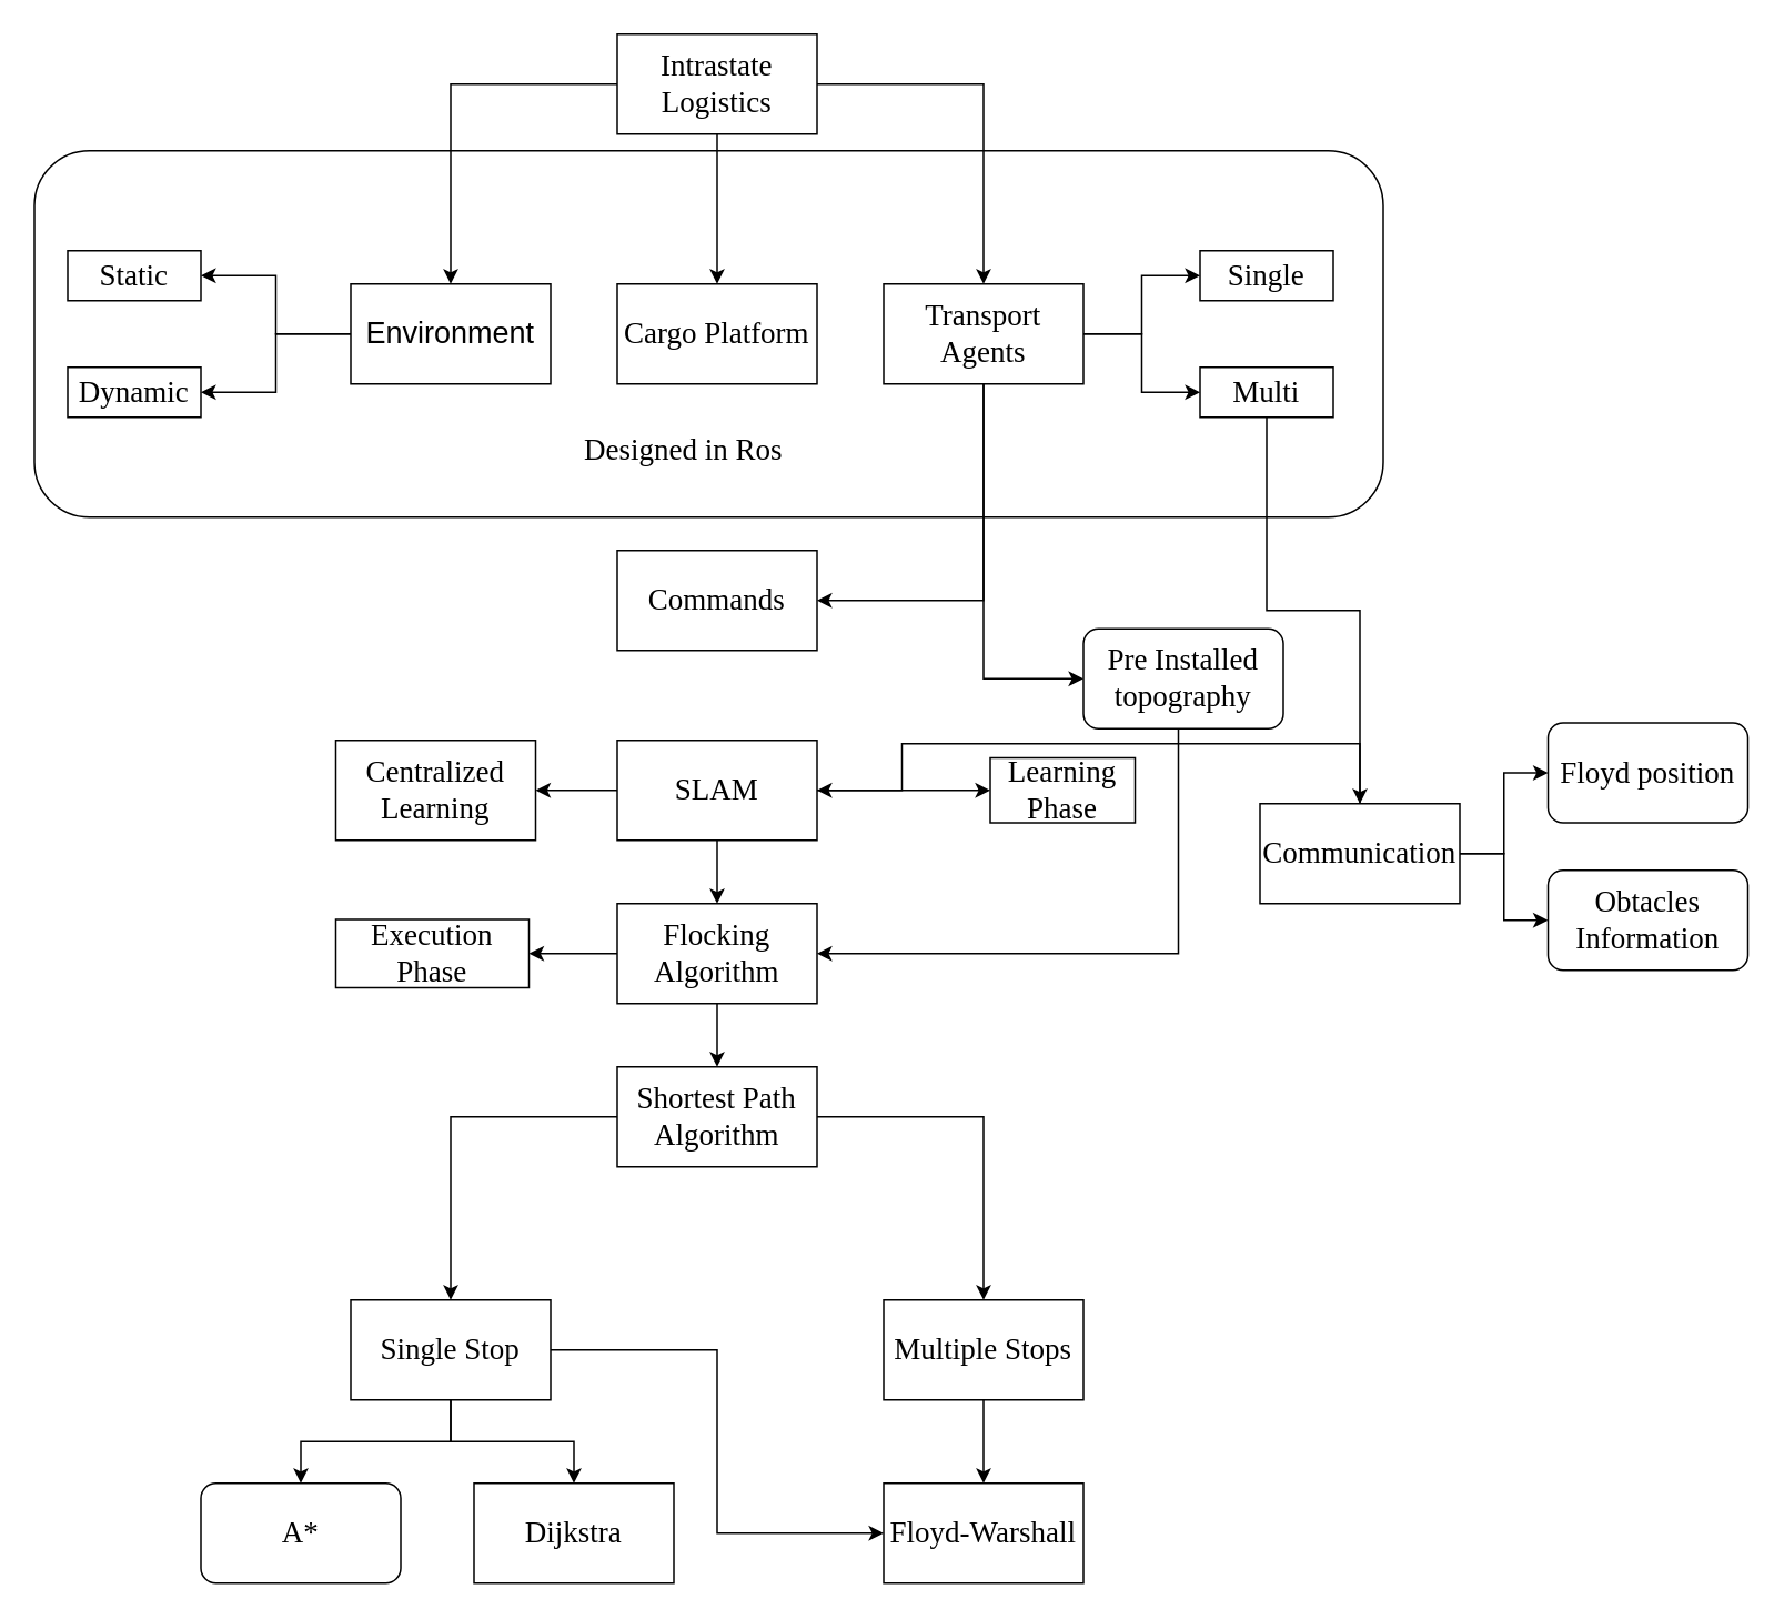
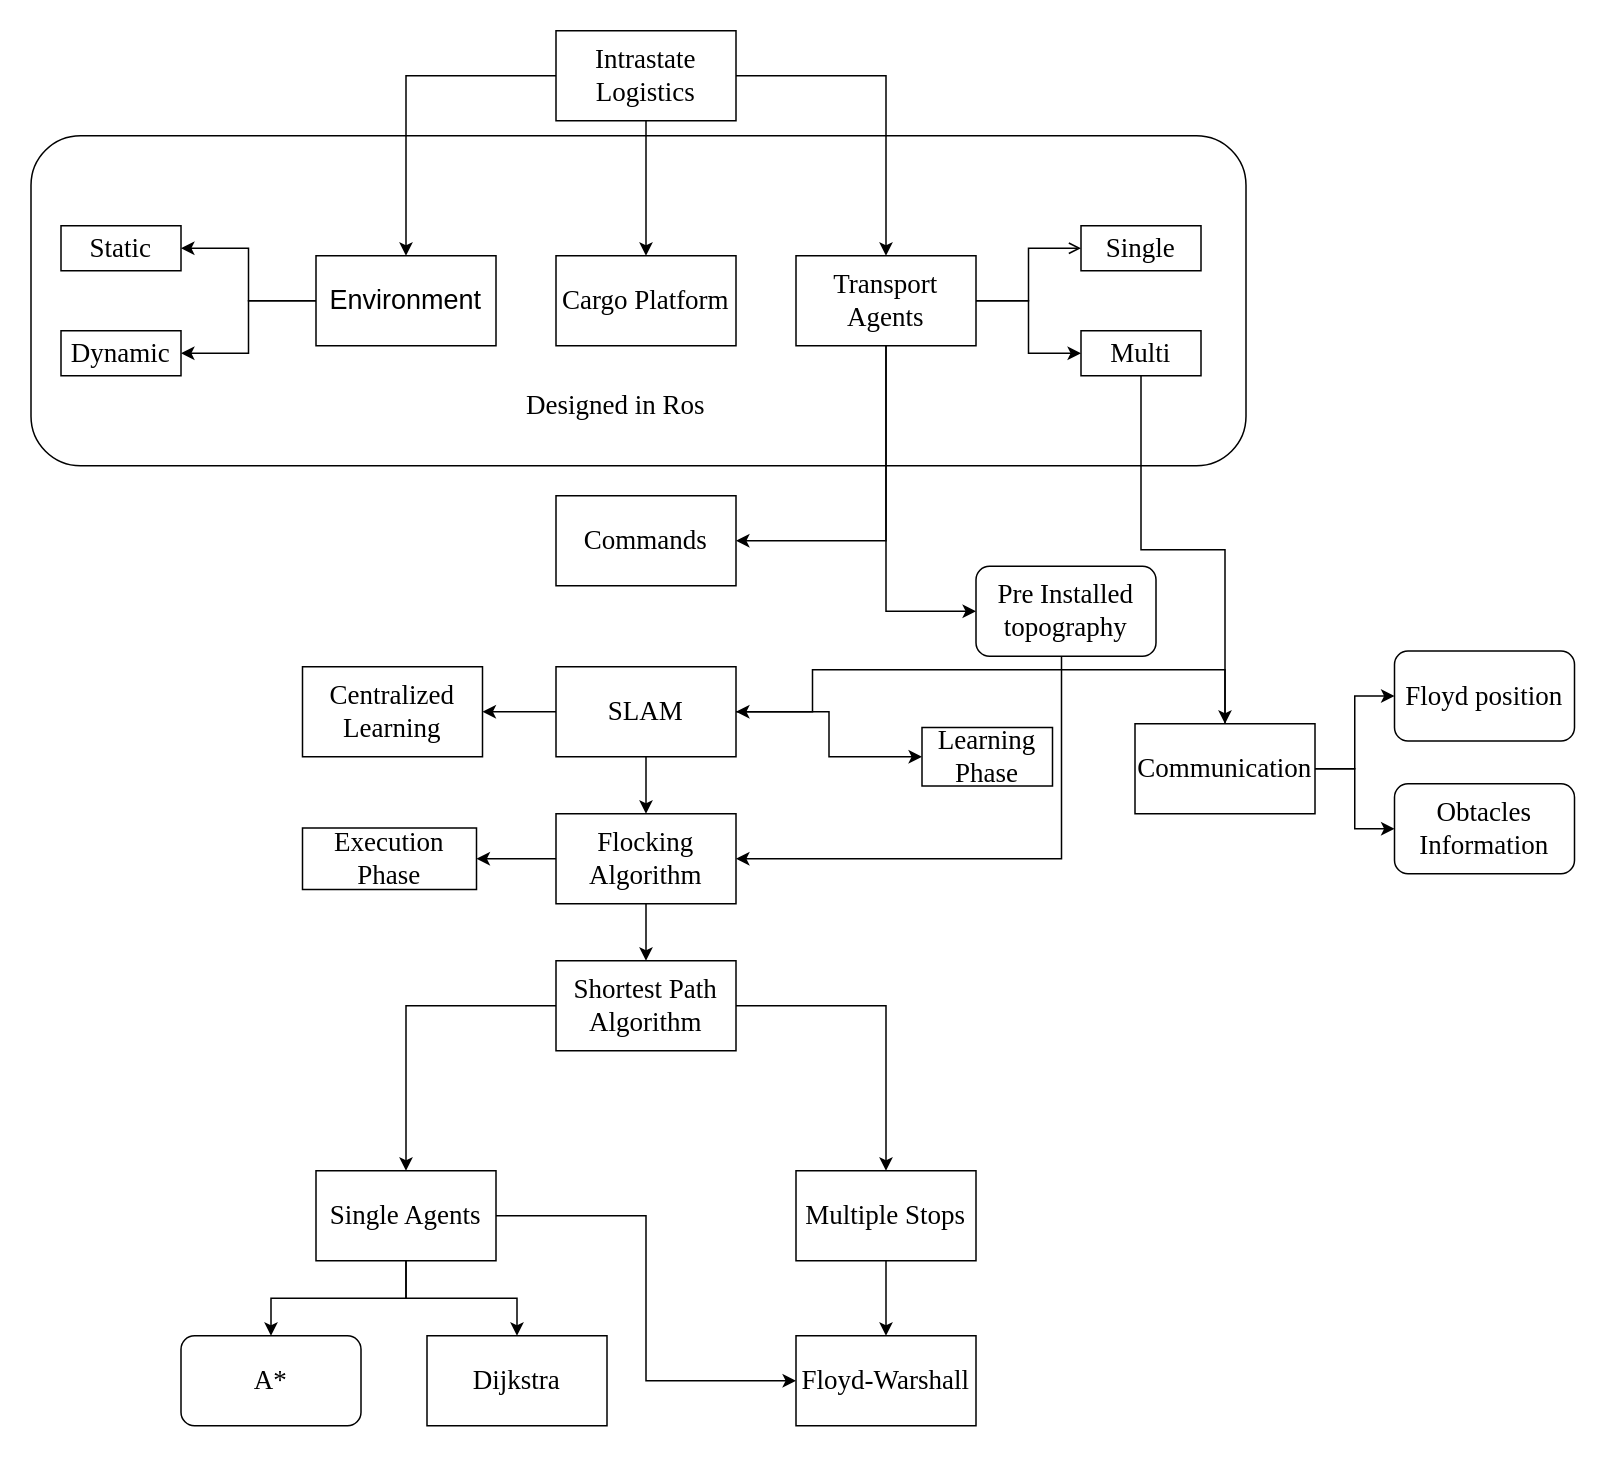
  <mxCell id="0" />
  <mxCell id="1" parent="0" />
  <mxCell id="2" value="&amp;nbsp; &amp;nbsp; &amp;nbsp; &amp;nbsp; &amp;nbsp; &amp;nbsp; &amp;nbsp; &amp;nbsp; &amp;nbsp; &amp;nbsp; &amp;nbsp; &amp;nbsp; &amp;nbsp; &amp;nbsp; &amp;nbsp; &amp;nbsp; &amp;nbsp; &amp;nbsp; &amp;nbsp; &amp;nbsp; &amp;nbsp; &amp;nbsp; &amp;nbsp; &amp;nbsp; &amp;nbsp; &amp;nbsp; &amp;nbsp; &amp;nbsp; &amp;nbsp; &amp;nbsp; &amp;nbsp; &amp;nbsp; &amp;nbsp; &amp;nbsp; &amp;nbsp; &amp;nbsp; &amp;nbsp; &amp;nbsp; &amp;nbsp; &amp;nbsp; &amp;nbsp; &amp;nbsp; &amp;nbsp; &amp;nbsp; &amp;nbsp; &amp;nbsp; &amp;nbsp; &amp;nbsp; &amp;nbsp; &amp;nbsp; &amp;nbsp; &amp;nbsp; &amp;nbsp; &amp;nbsp; &amp;nbsp; &amp;nbsp; &amp;nbsp; &amp;nbsp; &amp;nbsp; &amp;nbsp; &amp;nbsp; &amp;nbsp; &amp;nbsp; &amp;nbsp; &amp;nbsp; &amp;nbsp; &amp;nbsp; &amp;nbsp; &amp;nbsp; &amp;nbsp; &amp;nbsp; &amp;nbsp; &amp;nbsp; &amp;nbsp; &amp;nbsp; &amp;nbsp; &amp;nbsp; &amp;nbsp; &amp;nbsp; &amp;nbsp; &amp;nbsp; &amp;nbsp; &amp;nbsp; &amp;nbsp; &amp;nbsp; &amp;nbsp; &amp;nbsp; &amp;nbsp; &amp;nbsp; &amp;nbsp; &amp;nbsp; &amp;nbsp; &amp;nbsp; &amp;nbsp; &amp;nbsp; &amp;nbsp; &amp;nbsp; &amp;nbsp; &amp;nbsp; &amp;nbsp; &amp;nbsp; &amp;nbsp; &amp;nbsp; &amp;nbsp; &amp;nbsp; &amp;nbsp; &amp;nbsp; &amp;nbsp; &amp;nbsp; &amp;nbsp; &amp;nbsp; &amp;nbsp; &amp;nbsp; &amp;nbsp; &amp;nbsp; &amp;nbsp;" style="rounded=1;whiteSpace=wrap;html=1;" parent="1" vertex="1"><mxGeometry x="20" y="90" width="810" height="220" as="geometry" /></mxCell>
  <mxCell id="3" value="&lt;font face=&quot;Times New Roman&quot; style=&quot;font-size: 18px&quot;&gt;Dijkstra&lt;/font&gt;" style="rounded=0;whiteSpace=wrap;html=1;" parent="1" vertex="1"><mxGeometry x="284" y="890" width="120" height="60" as="geometry" /></mxCell>
  <mxCell id="4" style="edgeStyle=orthogonalEdgeStyle;rounded=0;orthogonalLoop=1;jettySize=auto;html=1;entryX=0.5;entryY=0;entryDx=0;entryDy=0;" parent="1" source="7" target="3" edge="1"><mxGeometry relative="1" as="geometry" /></mxCell>
  <mxCell id="5" style="edgeStyle=orthogonalEdgeStyle;rounded=0;orthogonalLoop=1;jettySize=auto;html=1;entryX=0;entryY=0.5;entryDx=0;entryDy=0;" parent="1" source="7" target="21" edge="1"><mxGeometry relative="1" as="geometry" /></mxCell>
  <mxCell id="6" style="edgeStyle=orthogonalEdgeStyle;rounded=0;orthogonalLoop=1;jettySize=auto;html=1;exitX=0.5;exitY=1;exitDx=0;exitDy=0;entryX=0.5;entryY=0;entryDx=0;entryDy=0;" edge="1" parent="1" source="7" target="46"><mxGeometry relative="1" as="geometry" /></mxCell>
- <mxCell id="7" value="&lt;font face=&quot;Times New Roman&quot; style=&quot;font-size: 18px&quot;&gt;Single Stop&lt;/font&gt;" style="rounded=0;whiteSpace=wrap;html=1;" parent="1" vertex="1"><mxGeometry x="210" y="780" width="120" height="60" as="geometry" /></mxCell>
+ <mxCell id="7" value="&lt;font face=&quot;Times New Roman&quot; style=&quot;font-size: 18px&quot;&gt;Single Agents&lt;/font&gt;" style="rounded=0;whiteSpace=wrap;html=1;" parent="1" vertex="1"><mxGeometry x="210" y="780" width="120" height="60" as="geometry" /></mxCell>
  <mxCell id="8" style="edgeStyle=orthogonalEdgeStyle;rounded=0;orthogonalLoop=1;jettySize=auto;html=1;entryX=0.5;entryY=0;entryDx=0;entryDy=0;" parent="1" source="10" target="7" edge="1"><mxGeometry relative="1" as="geometry" /></mxCell>
  <mxCell id="9" style="edgeStyle=orthogonalEdgeStyle;rounded=0;orthogonalLoop=1;jettySize=auto;html=1;" parent="1" source="10" target="20" edge="1"><mxGeometry relative="1" as="geometry" /></mxCell>
  <mxCell id="10" value="&lt;font face=&quot;Times New Roman&quot; style=&quot;font-size: 18px&quot;&gt;Shortest Path Algorithm&lt;/font&gt;" style="rounded=0;whiteSpace=wrap;html=1;" parent="1" vertex="1"><mxGeometry x="370" y="640" width="120" height="60" as="geometry" /></mxCell>
  <mxCell id="11" style="edgeStyle=orthogonalEdgeStyle;rounded=0;orthogonalLoop=1;jettySize=auto;html=1;exitX=0.5;exitY=1;exitDx=0;exitDy=0;entryX=0.5;entryY=0;entryDx=0;entryDy=0;" parent="1" source="14" target="17" edge="1"><mxGeometry relative="1" as="geometry" /></mxCell>
  <mxCell id="12" style="edgeStyle=orthogonalEdgeStyle;rounded=0;orthogonalLoop=1;jettySize=auto;html=1;entryX=0;entryY=0.5;entryDx=0;entryDy=0;" parent="1" source="14" target="41" edge="1"><mxGeometry relative="1" as="geometry"><mxPoint x="570" y="474" as="targetPoint" /></mxGeometry></mxCell>
  <mxCell id="13" style="edgeStyle=orthogonalEdgeStyle;rounded=0;orthogonalLoop=1;jettySize=auto;html=1;exitX=0;exitY=0.5;exitDx=0;exitDy=0;entryX=1;entryY=0.5;entryDx=0;entryDy=0;" parent="1" source="14" target="45" edge="1"><mxGeometry relative="1" as="geometry" /></mxCell>
  <mxCell id="14" value="&lt;font face=&quot;Times New Roman&quot; style=&quot;font-size: 18px&quot;&gt;SLAM&lt;/font&gt;" style="rounded=0;whiteSpace=wrap;html=1;" parent="1" vertex="1"><mxGeometry x="370" y="444" width="120" height="60" as="geometry" /></mxCell>
  <mxCell id="15" style="edgeStyle=orthogonalEdgeStyle;rounded=0;orthogonalLoop=1;jettySize=auto;html=1;" parent="1" source="17" target="10" edge="1"><mxGeometry relative="1" as="geometry" /></mxCell>
  <mxCell id="16" style="edgeStyle=orthogonalEdgeStyle;rounded=0;orthogonalLoop=1;jettySize=auto;html=1;exitX=0;exitY=0.5;exitDx=0;exitDy=0;" parent="1" source="17" target="42" edge="1"><mxGeometry relative="1" as="geometry" /></mxCell>
  <mxCell id="17" value="&lt;font face=&quot;Times New Roman&quot; style=&quot;font-size: 18px&quot;&gt;Flocking Algorithm&lt;/font&gt;" style="rounded=0;whiteSpace=wrap;html=1;" parent="1" vertex="1"><mxGeometry x="370" y="542" width="120" height="60" as="geometry" /></mxCell>
  <mxCell id="18" value="&lt;font face=&quot;Times New Roman&quot; style=&quot;font-size: 18px&quot;&gt;Commands&lt;/font&gt;" style="rounded=0;whiteSpace=wrap;html=1;" parent="1" vertex="1"><mxGeometry x="370" y="330" width="120" height="60" as="geometry" /></mxCell>
  <mxCell id="19" style="edgeStyle=orthogonalEdgeStyle;rounded=0;orthogonalLoop=1;jettySize=auto;html=1;" parent="1" source="20" target="21" edge="1"><mxGeometry relative="1" as="geometry" /></mxCell>
  <mxCell id="20" value="&lt;span&gt;&lt;font face=&quot;Times New Roman&quot; style=&quot;font-size: 18px&quot;&gt;Multiple Stops&lt;/font&gt;&lt;/span&gt;" style="rounded=0;whiteSpace=wrap;html=1;" parent="1" vertex="1"><mxGeometry x="530" y="780" width="120" height="60" as="geometry" /></mxCell>
  <mxCell id="21" value="&lt;span&gt;&lt;font face=&quot;Times New Roman&quot; style=&quot;font-size: 18px&quot;&gt;Floyd-Warshall&lt;/font&gt;&lt;/span&gt;" style="rounded=0;whiteSpace=wrap;html=1;" parent="1" vertex="1"><mxGeometry x="530" y="890" width="120" height="60" as="geometry" /></mxCell>
  <mxCell id="22" value="&lt;font face=&quot;Times New Roman&quot; style=&quot;font-size: 18px&quot;&gt;Cargo Platform&lt;/font&gt;" style="rounded=0;whiteSpace=wrap;html=1;" parent="1" vertex="1"><mxGeometry x="370" y="170" width="120" height="60" as="geometry" /></mxCell>
  <mxCell id="23" style="edgeStyle=orthogonalEdgeStyle;rounded=0;orthogonalLoop=1;jettySize=auto;html=1;entryX=1;entryY=0.5;entryDx=0;entryDy=0;exitX=0.5;exitY=1;exitDx=0;exitDy=0;" parent="1" source="27" target="18" edge="1"><mxGeometry relative="1" as="geometry" /></mxCell>
- <mxCell id="24" style="edgeStyle=orthogonalEdgeStyle;rounded=0;orthogonalLoop=1;jettySize=auto;html=1;exitX=1;exitY=0.5;exitDx=0;exitDy=0;entryX=0;entryY=0.5;entryDx=0;entryDy=0;" parent="1" source="27" target="31" edge="1"><mxGeometry relative="1" as="geometry" /></mxCell>
+ <mxCell id="24" style="edgeStyle=orthogonalEdgeStyle;rounded=0;orthogonalLoop=1;jettySize=auto;html=1;exitX=1;exitY=0.5;exitDx=0;exitDy=0;entryX=0;entryY=0.5;entryDx=0;entryDy=0;endArrow=open;" parent="1" source="27" target="31" edge="1"><mxGeometry relative="1" as="geometry" /></mxCell>
  <mxCell id="25" style="edgeStyle=orthogonalEdgeStyle;rounded=0;orthogonalLoop=1;jettySize=auto;html=1;exitX=1;exitY=0.5;exitDx=0;exitDy=0;" parent="1" source="27" target="33" edge="1"><mxGeometry relative="1" as="geometry" /></mxCell>
  <mxCell id="26" style="edgeStyle=orthogonalEdgeStyle;rounded=0;orthogonalLoop=1;jettySize=auto;html=1;entryX=0;entryY=0.5;entryDx=0;entryDy=0;" parent="1" source="27" target="44" edge="1"><mxGeometry relative="1" as="geometry"><Array as="points"><mxPoint x="590" y="407" /></Array></mxGeometry></mxCell>
  <mxCell id="27" value="&lt;font face=&quot;Times New Roman&quot; style=&quot;font-size: 18px&quot;&gt;Transport Agents&lt;/font&gt;" style="rounded=0;whiteSpace=wrap;html=1;" parent="1" vertex="1"><mxGeometry x="530" y="170" width="120" height="60" as="geometry" /></mxCell>
  <mxCell id="28" style="edgeStyle=orthogonalEdgeStyle;rounded=0;orthogonalLoop=1;jettySize=auto;html=1;exitX=0;exitY=0.5;exitDx=0;exitDy=0;entryX=1;entryY=0.5;entryDx=0;entryDy=0;" parent="1" source="30" target="34" edge="1"><mxGeometry relative="1" as="geometry" /></mxCell>
  <mxCell id="29" style="edgeStyle=orthogonalEdgeStyle;rounded=0;orthogonalLoop=1;jettySize=auto;html=1;exitX=0;exitY=0.5;exitDx=0;exitDy=0;entryX=1;entryY=0.5;entryDx=0;entryDy=0;" parent="1" source="30" target="35" edge="1"><mxGeometry relative="1" as="geometry" /></mxCell>
  <mxCell id="30" value="&lt;font style=&quot;font-size: 18px&quot;&gt;Environment&lt;/font&gt;" style="rounded=0;whiteSpace=wrap;html=1;" parent="1" vertex="1"><mxGeometry x="210" y="170" width="120" height="60" as="geometry" /></mxCell>
  <mxCell id="31" value="&lt;font face=&quot;Times New Roman&quot; style=&quot;font-size: 18px&quot;&gt;Single&lt;/font&gt;" style="rounded=0;whiteSpace=wrap;html=1;" parent="1" vertex="1"><mxGeometry x="720" y="150" width="80" height="30" as="geometry" /></mxCell>
  <mxCell id="32" style="edgeStyle=orthogonalEdgeStyle;rounded=0;orthogonalLoop=1;jettySize=auto;html=1;entryX=0.5;entryY=0;entryDx=0;entryDy=0;fontFamily=Times New Roman;fontSize=18;" edge="1" parent="1" source="33" target="50"><mxGeometry relative="1" as="geometry" /></mxCell>
  <mxCell id="33" value="&lt;font face=&quot;Times New Roman&quot; style=&quot;font-size: 18px&quot;&gt;Multi&lt;/font&gt;" style="rounded=0;whiteSpace=wrap;html=1;" parent="1" vertex="1"><mxGeometry x="720" y="220" width="80" height="30" as="geometry" /></mxCell>
  <mxCell id="34" value="&lt;font face=&quot;Times New Roman&quot; style=&quot;font-size: 18px&quot;&gt;Static&lt;/font&gt;" style="rounded=0;whiteSpace=wrap;html=1;" parent="1" vertex="1"><mxGeometry x="40" y="150" width="80" height="30" as="geometry" /></mxCell>
  <mxCell id="35" value="&lt;font face=&quot;Times New Roman&quot; style=&quot;font-size: 18px&quot;&gt;Dynamic&lt;/font&gt;" style="rounded=0;whiteSpace=wrap;html=1;" parent="1" vertex="1"><mxGeometry x="40" y="220" width="80" height="30" as="geometry" /></mxCell>
  <mxCell id="36" style="edgeStyle=orthogonalEdgeStyle;rounded=0;orthogonalLoop=1;jettySize=auto;html=1;" parent="1" source="39" target="22" edge="1"><mxGeometry relative="1" as="geometry" /></mxCell>
  <mxCell id="37" style="edgeStyle=orthogonalEdgeStyle;rounded=0;orthogonalLoop=1;jettySize=auto;html=1;exitX=0;exitY=0.5;exitDx=0;exitDy=0;" parent="1" source="39" target="30" edge="1"><mxGeometry relative="1" as="geometry" /></mxCell>
  <mxCell id="38" style="edgeStyle=orthogonalEdgeStyle;rounded=0;orthogonalLoop=1;jettySize=auto;html=1;exitX=1;exitY=0.5;exitDx=0;exitDy=0;" parent="1" source="39" target="27" edge="1"><mxGeometry relative="1" as="geometry" /></mxCell>
  <mxCell id="39" value="&lt;font face=&quot;Times New Roman&quot; style=&quot;font-size: 18px&quot;&gt;Intrastate Logistics&lt;/font&gt;" style="rounded=0;whiteSpace=wrap;html=1;" parent="1" vertex="1"><mxGeometry x="370" y="20" width="120" height="60" as="geometry" /></mxCell>
  <mxCell id="40" value="&lt;font face=&quot;Times New Roman&quot; style=&quot;font-size: 18px&quot;&gt;Designed in Ros&lt;/font&gt;" style="text;html=1;strokeColor=none;fillColor=none;align=center;verticalAlign=middle;whiteSpace=wrap;rounded=0;" parent="1" vertex="1"><mxGeometry x="240" y="260" width="340" height="20" as="geometry" /></mxCell>
- <mxCell id="41" value="&lt;font face=&quot;Times New Roman&quot; style=&quot;font-size: 18px&quot;&gt;Learning Phase&lt;/font&gt;" style="rounded=0;whiteSpace=wrap;html=1;" parent="1" vertex="1"><mxGeometry x="594" y="454.5" width="87" height="39" as="geometry" /></mxCell>
+ <mxCell id="41" value="&lt;font face=&quot;Times New Roman&quot; style=&quot;font-size: 18px&quot;&gt;Learning Phase&lt;/font&gt;" style="rounded=0;whiteSpace=wrap;html=1;" parent="1" vertex="1"><mxGeometry x="614" y="484.5" width="87" height="39" as="geometry" /></mxCell>
  <mxCell id="42" value="&lt;font face=&quot;Times New Roman&quot; style=&quot;font-size: 18px&quot;&gt;Execution Phase&lt;/font&gt;" style="rounded=0;whiteSpace=wrap;html=1;" parent="1" vertex="1"><mxGeometry x="201" y="551.5" width="116" height="41" as="geometry" /></mxCell>
  <mxCell id="43" style="edgeStyle=orthogonalEdgeStyle;rounded=0;orthogonalLoop=1;jettySize=auto;html=1;entryX=1;entryY=0.5;entryDx=0;entryDy=0;" parent="1" source="44" target="17" edge="1"><mxGeometry relative="1" as="geometry"><Array as="points"><mxPoint x="707" y="572" /></Array></mxGeometry></mxCell>
  <mxCell id="44" value="&lt;font face=&quot;Times New Roman&quot; style=&quot;font-size: 18px&quot;&gt;Pre Installed topography&lt;/font&gt;" style="rounded=1;whiteSpace=wrap;html=1;" parent="1" vertex="1"><mxGeometry x="650" y="377" width="120" height="60" as="geometry" /></mxCell>
  <mxCell id="45" value="&lt;font face=&quot;Times New Roman&quot; style=&quot;font-size: 18px&quot;&gt;Centralized Learning&lt;/font&gt;" style="rounded=0;whiteSpace=wrap;html=1;" parent="1" vertex="1"><mxGeometry x="201" y="444" width="120" height="60" as="geometry" /></mxCell>
  <mxCell id="46" value="&lt;font face=&quot;Times New Roman&quot; style=&quot;font-size: 18px&quot;&gt;A*&lt;/font&gt;" style="rounded=1;whiteSpace=wrap;html=1;" vertex="1" parent="1"><mxGeometry x="120" y="890" width="120" height="60" as="geometry" /></mxCell>
  <mxCell id="47" style="edgeStyle=orthogonalEdgeStyle;rounded=0;orthogonalLoop=1;jettySize=auto;html=1;fontFamily=Times New Roman;fontSize=18;entryX=1;entryY=0.5;entryDx=0;entryDy=0;" edge="1" parent="1" source="50" target="14"><mxGeometry relative="1" as="geometry"><mxPoint x="570" y="446" as="targetPoint" /><Array as="points"><mxPoint x="541" y="446" /><mxPoint x="541" y="474" /></Array></mxGeometry></mxCell>
  <mxCell id="48" style="edgeStyle=orthogonalEdgeStyle;rounded=0;orthogonalLoop=1;jettySize=auto;html=1;exitX=1;exitY=0.5;exitDx=0;exitDy=0;entryX=0;entryY=0.5;entryDx=0;entryDy=0;fontFamily=Times New Roman;fontSize=18;" edge="1" parent="1" source="50" target="51"><mxGeometry relative="1" as="geometry" /></mxCell>
  <mxCell id="49" style="edgeStyle=orthogonalEdgeStyle;rounded=0;orthogonalLoop=1;jettySize=auto;html=1;exitX=1;exitY=0.5;exitDx=0;exitDy=0;entryX=0;entryY=0.5;entryDx=0;entryDy=0;fontFamily=Times New Roman;fontSize=18;" edge="1" parent="1" source="50" target="52"><mxGeometry relative="1" as="geometry" /></mxCell>
  <mxCell id="50" value="Communication" style="rounded=0;whiteSpace=wrap;html=1;fontFamily=Times New Roman;fontSize=18;" vertex="1" parent="1"><mxGeometry x="756" y="482" width="120" height="60" as="geometry" /></mxCell>
  <mxCell id="51" value="Floyd position" style="rounded=1;whiteSpace=wrap;html=1;fontFamily=Times New Roman;fontSize=18;" vertex="1" parent="1"><mxGeometry x="929" y="433.5" width="120" height="60" as="geometry" /></mxCell>
  <mxCell id="52" value="Obtacles Information" style="rounded=1;whiteSpace=wrap;html=1;fontFamily=Times New Roman;fontSize=18;" vertex="1" parent="1"><mxGeometry x="929" y="522" width="120" height="60" as="geometry" /></mxCell>
